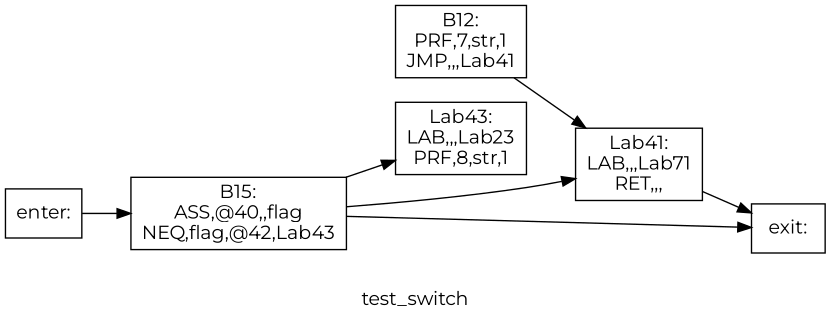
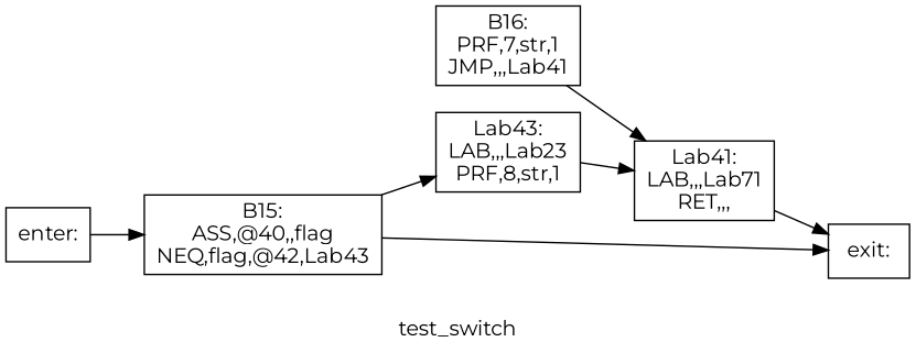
  digraph {
    fontname=Montserrat
    label=test_switch
    rankdir=LR
    node [fontname=Montserrat shape=box]
    edge [fontname=Montserrat]
    n1 [label="B15:\nASS,@40,,flag\nNEQ,flag,@42,Lab43\n"]
    n2 [label="Lab43:\nLAB,,,Lab23\nPRF,8,str,1\n"]
    n3 [label="exit:\n"]
-   n4 [label="B12:\nPRF,7,str,1\nJMP,,,Lab41\n"]
+   n4 [label="B16:\nPRF,7,str,1\nJMP,,,Lab41\n"]
    n5 [label="Lab41:\nLAB,,,Lab71\nRET,,,\n"]
    n6 [label="enter:\n"]
    n1 -> n2
    n1 -> n3
-   n1 -> n5
+   n2 -> n5
    n4 -> n5
    n5 -> n3
    n6 -> n1
  }
